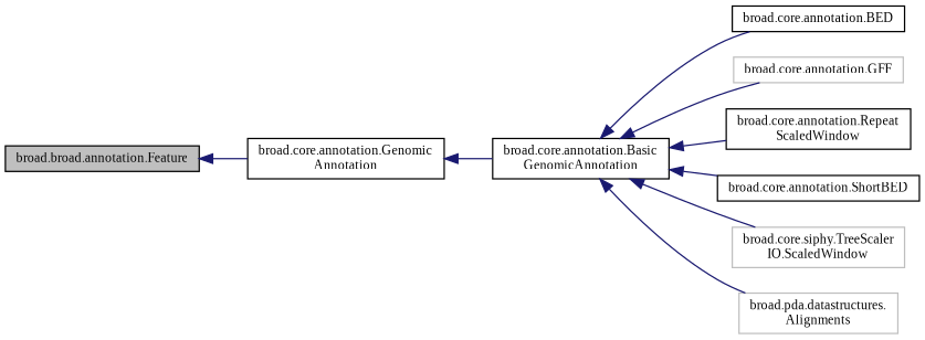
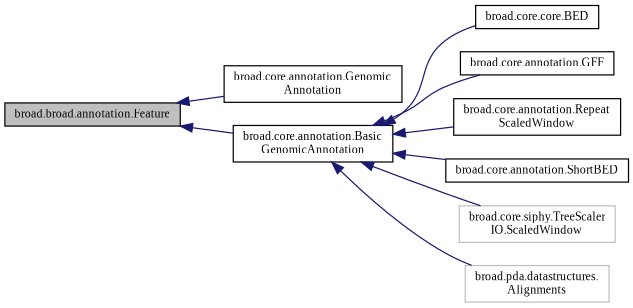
  digraph {
    fontname="Liberation Serif"
    rankdir=LR
    node [color=black fillcolor=white fontname="Liberation Serif" fontsize=10 shape=record style=filled]
    edge [color=midnightblue dir=back fontname="Liberation Serif" fontsize=10 labelfontname=Helvetica labelfontsize=10 style=solid]
    n1 [fillcolor=grey75 fontcolor=black height=0.2 label="broad.broad.annotation.Feature" width=0.4]
    n2 [height=0.2 label="broad.core.annotation.Genomic\lAnnotation" width=0.4]
    n3 [height=0.2 label="broad.core.annotation.Basic\lGenomicAnnotation" width=0.4]
-   n4 [height=0.2 label="broad.core.annotation.BED" width=0.4]
-   n5 [color=grey75 height=0.2 label="broad.core.annotation.GFF" width=0.4]
+   n4 [height=0.2 label="broad.core.core.BED" width=0.4]
+   n5 [height=0.2 label="broad.core.annotation.GFF" width=0.4]
    n6 [height=0.2 label="broad.core.annotation.Repeat\lScaledWindow" width=0.4]
    n7 [height=0.2 label="broad.core.annotation.ShortBED" width=0.4]
    n8 [color=grey75 height=0.2 label="broad.core.siphy.TreeScaler\lIO.ScaledWindow" width=0.4]
    n9 [color=grey75 height=0.2 label="broad.pda.datastructures.\lAlignments" width=0.4]
    n1 -> n2
-   n2 -> n3
+   n1 -> n3
    n3 -> n4
    n3 -> n5
    n3 -> n6
    n3 -> n7
    n3 -> n8
    n3 -> n9
  }
